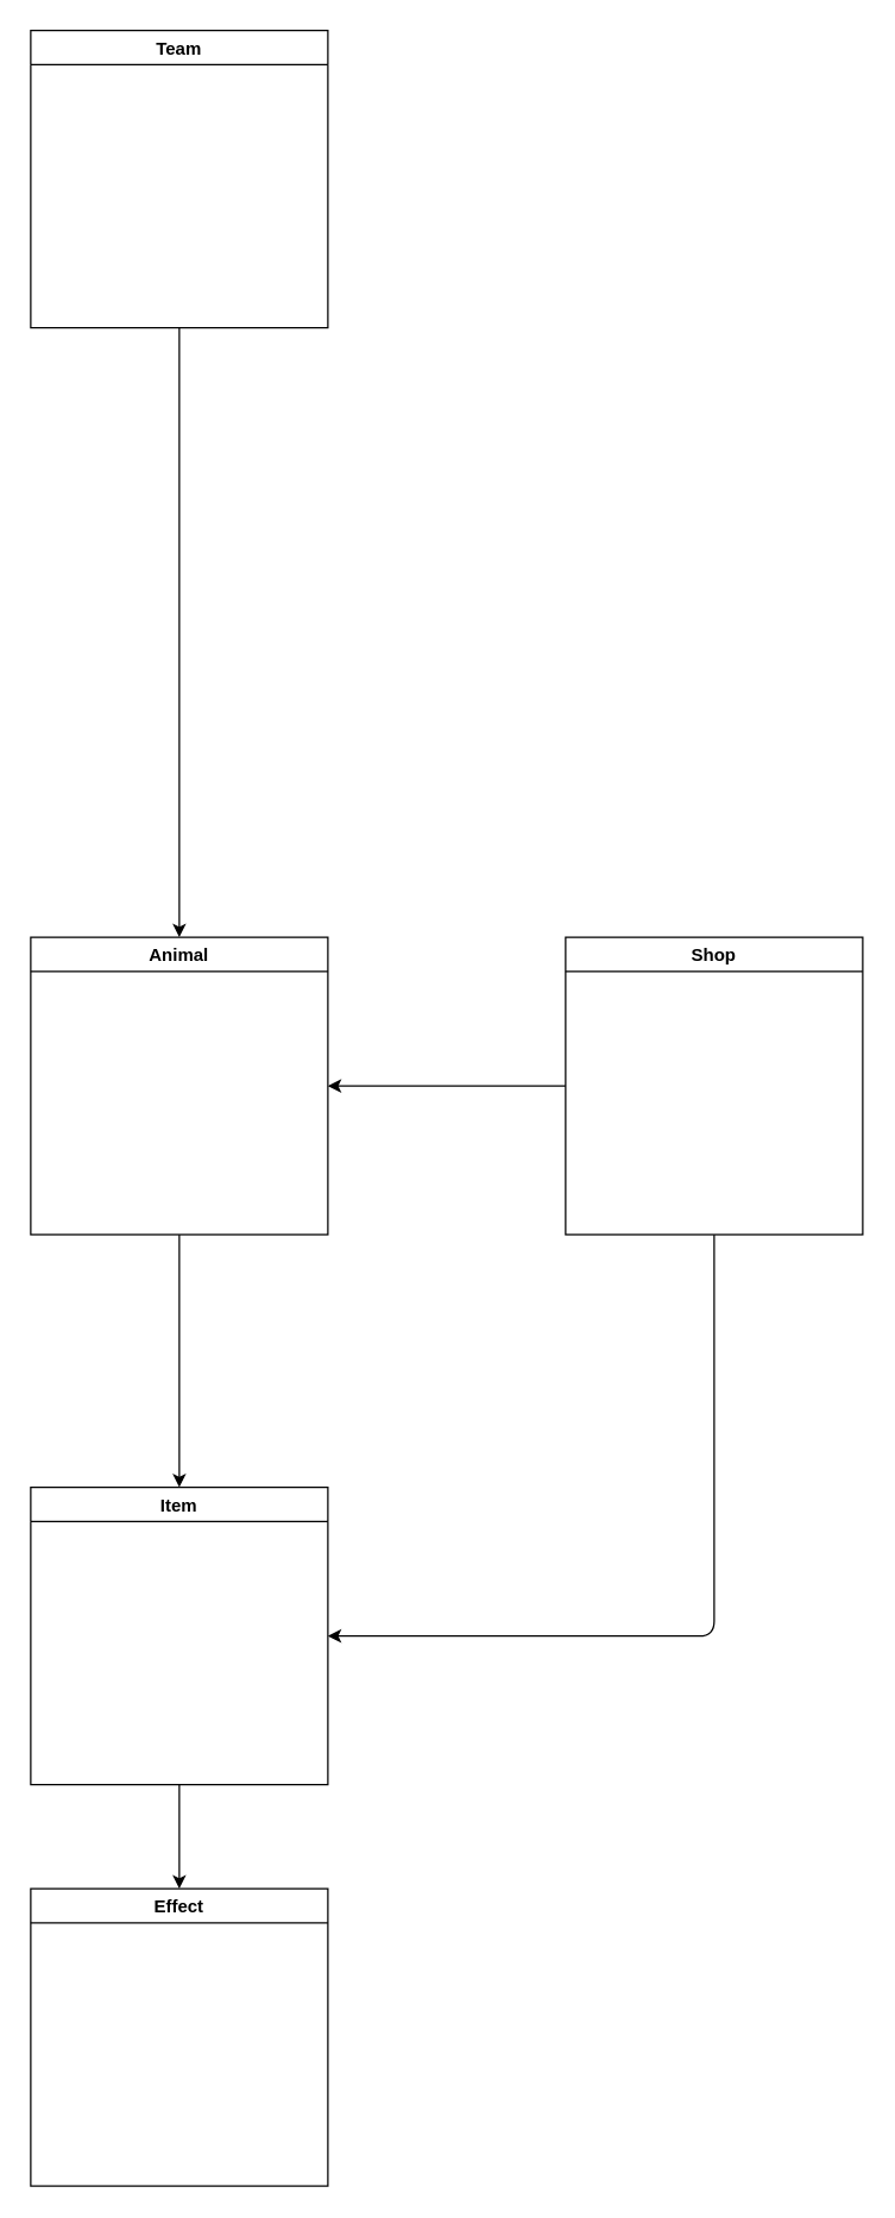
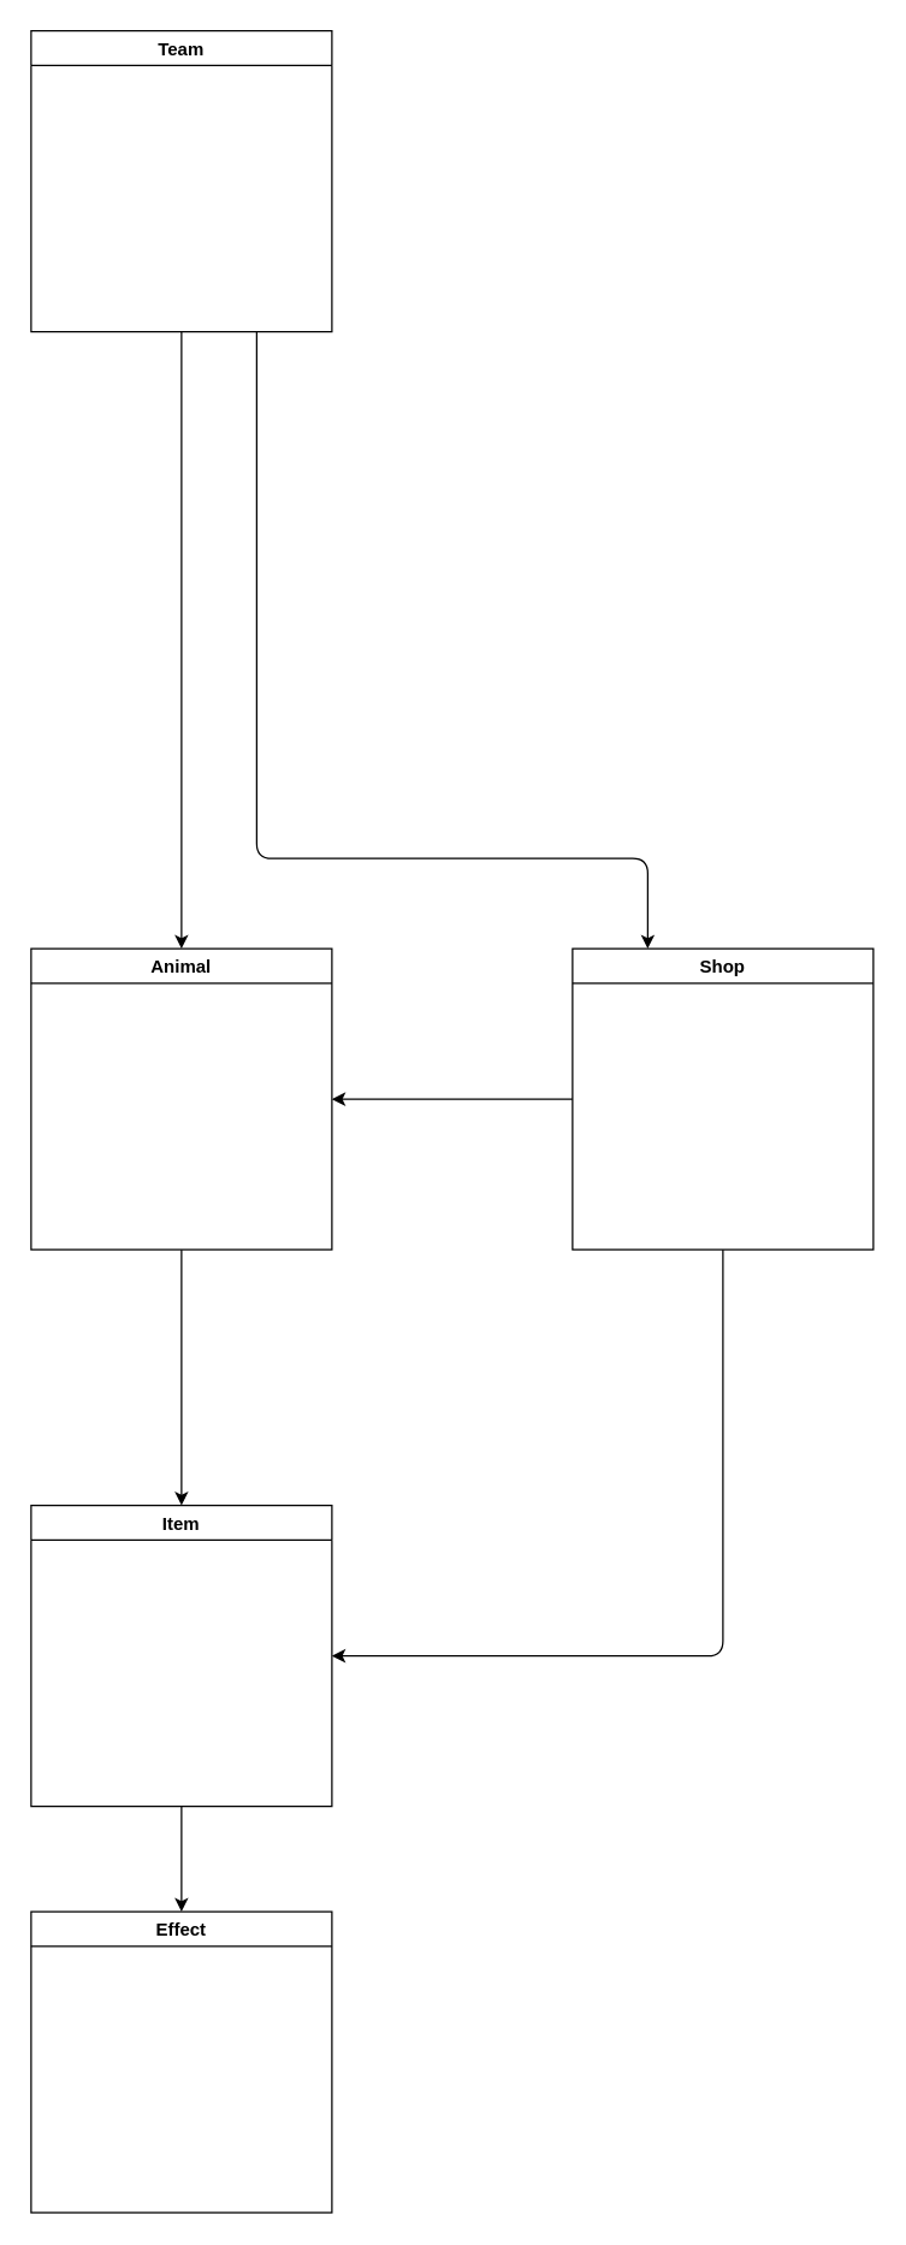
  <mxCell id="0" />
  <mxCell id="1" parent="0" />
  <mxCell id="2" style="edgeStyle=none;html=1;entryX=0.5;entryY=0;entryDx=0;entryDy=0;" edge="1" parent="1" source="3" target="11"><mxGeometry relative="1" as="geometry" /></mxCell>
  <mxCell id="3" value="Animal" style="swimlane;" vertex="1" parent="1"><mxGeometry x="20" y="630" width="200" height="200" as="geometry" /></mxCell>
  <mxCell id="4" style="edgeStyle=none;html=1;entryX=1;entryY=0.5;entryDx=0;entryDy=0;" edge="1" parent="1" source="6" target="3"><mxGeometry relative="1" as="geometry" /></mxCell>
  <mxCell id="5" style="edgeStyle=none;html=1;entryX=1;entryY=0.5;entryDx=0;entryDy=0;" edge="1" parent="1" source="6" target="11"><mxGeometry relative="1" as="geometry"><Array as="points"><mxPoint x="480" y="1100" /></Array></mxGeometry></mxCell>
  <mxCell id="6" value="Shop" style="swimlane;startSize=23;" vertex="1" parent="1"><mxGeometry x="380" y="630" width="200" height="200" as="geometry" /></mxCell>
  <mxCell id="7" style="edgeStyle=none;html=1;entryX=0.5;entryY=0;entryDx=0;entryDy=0;" edge="1" parent="1" source="9" target="3"><mxGeometry relative="1" as="geometry" /></mxCell>
+ <mxCell id="8" style="edgeStyle=none;html=1;exitX=0.75;exitY=1;exitDx=0;exitDy=0;entryX=0.25;entryY=0;entryDx=0;entryDy=0;" edge="1" parent="1" source="9" target="6"><mxGeometry relative="1" as="geometry"><Array as="points"><mxPoint x="170" y="570" /><mxPoint x="430" y="570" /></Array></mxGeometry></mxCell>
  <mxCell id="9" value="Team" style="swimlane;" vertex="1" parent="1"><mxGeometry x="20" y="20" width="200" height="200" as="geometry" /></mxCell>
  <mxCell id="10" style="edgeStyle=none;html=1;entryX=0.5;entryY=0;entryDx=0;entryDy=0;" edge="1" parent="1" source="11" target="12"><mxGeometry relative="1" as="geometry" /></mxCell>
  <mxCell id="11" value="Item" style="swimlane;" vertex="1" parent="1"><mxGeometry x="20" y="1000" width="200" height="200" as="geometry" /></mxCell>
  <mxCell id="12" value="Effect" style="swimlane;" vertex="1" parent="1"><mxGeometry x="20" y="1270" width="200" height="200" as="geometry" /></mxCell>
